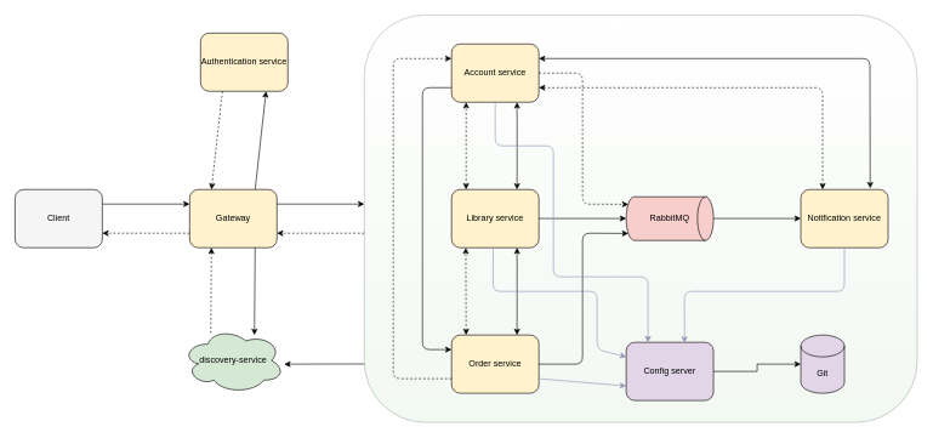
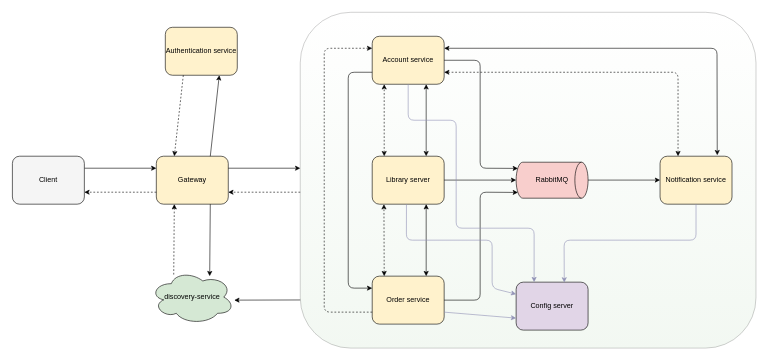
  <mxCell id="0" />
  <mxCell id="1" parent="0" />
  <mxCell id="2" value="" style="rounded=1;whiteSpace=wrap;html=1;fillColor=default;strokeColor=default;opacity=30;perimeterSpacing=0;gradientColor=#D5E8D4;" vertex="1" parent="1"><mxGeometry x="500" y="20" width="760" height="560" as="geometry" /></mxCell>
  <mxCell id="3" value="Gateway" style="rounded=1;whiteSpace=wrap;html=1;fillColor=#fff2cc;strokeColor=default;" parent="1" vertex="1"><mxGeometry x="260" y="260" width="120" height="80" as="geometry" /></mxCell>
  <mxCell id="4" value="Authentication service" style="rounded=1;whiteSpace=wrap;html=1;fillColor=#fff2cc;strokeColor=default;" parent="1" vertex="1"><mxGeometry x="275" y="45" width="120" height="80" as="geometry" /></mxCell>
- <mxCell id="5" value="Library service" style="rounded=1;whiteSpace=wrap;html=1;fillColor=#fff2cc;strokeColor=default;" parent="1" vertex="1"><mxGeometry x="620" y="260" width="120" height="80" as="geometry" /></mxCell>
+ <mxCell id="5" value="Library server" style="rounded=1;whiteSpace=wrap;html=1;fillColor=#fff2cc;strokeColor=default;" parent="1" vertex="1"><mxGeometry x="620" y="260" width="120" height="80" as="geometry" /></mxCell>
  <mxCell id="6" value="Order service" style="rounded=1;whiteSpace=wrap;html=1;fillColor=#fff2cc;strokeColor=default;" parent="1" vertex="1"><mxGeometry x="620" y="460" width="120" height="80" as="geometry" /></mxCell>
  <mxCell id="7" value="RabbitMQ" style="strokeWidth=1;html=1;shape=mxgraph.flowchart.direct_data;whiteSpace=wrap;fillColor=#f8cecc;strokeColor=default;" parent="1" vertex="1"><mxGeometry x="860" y="270" width="120" height="60" as="geometry" /></mxCell>
  <mxCell id="8" value="Notification service" style="rounded=1;whiteSpace=wrap;html=1;fillColor=#fff2cc;strokeColor=default;" parent="1" vertex="1"><mxGeometry x="1100" y="260" width="120" height="80" as="geometry" /></mxCell>
  <mxCell id="9" value="" style="endArrow=classic;html=1;rounded=0;entryX=0.75;entryY=1;entryDx=0;entryDy=0;" parent="1" target="4" edge="1"><mxGeometry width="50" height="50" relative="1" as="geometry"><mxPoint x="350" y="260" as="sourcePoint" /><mxPoint x="350" y="150" as="targetPoint" /></mxGeometry></mxCell>
  <mxCell id="10" value="" style="endArrow=classic;html=1;rounded=0;dashed=1;exitX=0.25;exitY=1;exitDx=0;exitDy=0;" parent="1" source="4" edge="1"><mxGeometry width="50" height="50" relative="1" as="geometry"><mxPoint x="290" y="150" as="sourcePoint" /><mxPoint x="290" y="260" as="targetPoint" /></mxGeometry></mxCell>
  <mxCell id="11" value="" style="endArrow=classic;html=1;rounded=0;entryX=0;entryY=0.25;entryDx=0;entryDy=0;" parent="1" edge="1"><mxGeometry width="50" height="50" relative="1" as="geometry"><mxPoint x="380" y="280" as="sourcePoint" /><mxPoint x="500" y="280" as="targetPoint" /></mxGeometry></mxCell>
  <mxCell id="12" value="" style="endArrow=classic;html=1;rounded=0;exitX=0.003;exitY=0.764;exitDx=0;exitDy=0;exitPerimeter=0;dashed=1;entryX=1;entryY=0.75;entryDx=0;entryDy=0;" parent="1" target="3" edge="1"><mxGeometry width="50" height="50" relative="1" as="geometry"><mxPoint x="500" y="320" as="sourcePoint" /><mxPoint x="430" y="320" as="targetPoint" /></mxGeometry></mxCell>
  <mxCell id="13" value="" style="endArrow=classic;html=1;rounded=0;entryX=0;entryY=0.25;entryDx=0;entryDy=0;" parent="1" edge="1"><mxGeometry width="50" height="50" relative="1" as="geometry"><mxPoint x="740" y="299.8" as="sourcePoint" /><mxPoint x="860" y="299.8" as="targetPoint" /></mxGeometry></mxCell>
  <mxCell id="14" value="" style="endArrow=classic;html=1;rounded=0;entryX=0;entryY=0.25;entryDx=0;entryDy=0;" parent="1" edge="1"><mxGeometry width="50" height="50" relative="1" as="geometry"><mxPoint x="980" y="299.8" as="sourcePoint" /><mxPoint x="1100" y="299.8" as="targetPoint" /></mxGeometry></mxCell>
  <mxCell id="15" value="" style="endArrow=classic;html=1;rounded=0;entryX=0.75;entryY=0;entryDx=0;entryDy=0;exitX=0.75;exitY=1;exitDx=0;exitDy=0;startArrow=classic;startFill=1;" parent="1" edge="1"><mxGeometry width="50" height="50" relative="1" as="geometry"><mxPoint x="710" y="340" as="sourcePoint" /><mxPoint x="710" y="460" as="targetPoint" /></mxGeometry></mxCell>
  <mxCell id="16" value="" style="endArrow=classic;html=1;rounded=0;exitX=0.25;exitY=0;exitDx=0;exitDy=0;dashed=1;entryX=0.163;entryY=1.001;entryDx=0;entryDy=0;entryPerimeter=0;startArrow=classic;startFill=1;" parent="1" target="5" edge="1"><mxGeometry width="50" height="50" relative="1" as="geometry"><mxPoint x="640" y="460" as="sourcePoint" /><mxPoint x="640" y="340" as="targetPoint" /></mxGeometry></mxCell>
  <mxCell id="17" value="" style="endArrow=classic;html=1;rounded=0;entryX=0;entryY=0.25;entryDx=0;entryDy=0;" parent="1" edge="1"><mxGeometry width="50" height="50" relative="1" as="geometry"><mxPoint x="140" y="280" as="sourcePoint" /><mxPoint x="260" y="280" as="targetPoint" /></mxGeometry></mxCell>
  <mxCell id="18" value="" style="endArrow=classic;html=1;rounded=0;exitX=0.003;exitY=0.764;exitDx=0;exitDy=0;exitPerimeter=0;dashed=1;entryX=1;entryY=0.75;entryDx=0;entryDy=0;" parent="1" edge="1"><mxGeometry width="50" height="50" relative="1" as="geometry"><mxPoint x="260" y="320" as="sourcePoint" /><mxPoint x="140" y="320" as="targetPoint" /></mxGeometry></mxCell>
  <mxCell id="19" value="Account service" style="rounded=1;whiteSpace=wrap;html=1;fillColor=#fff2cc;strokeColor=default;" vertex="1" parent="1"><mxGeometry x="620" y="60" width="120" height="80" as="geometry" /></mxCell>
  <mxCell id="20" value="Client" style="rounded=1;whiteSpace=wrap;html=1;fillColor=#f5f5f5;strokeColor=default;" vertex="1" parent="1"><mxGeometry x="20" y="260" width="120" height="80" as="geometry" /></mxCell>
  <mxCell id="21" value="" style="endArrow=classic;html=1;rounded=0;entryX=0.75;entryY=1;entryDx=0;entryDy=0;exitX=0.75;exitY=0;exitDx=0;exitDy=0;startArrow=classic;startFill=1;" edge="1" parent="1" source="5" target="19"><mxGeometry width="50" height="50" relative="1" as="geometry"><mxPoint x="770" y="310" as="sourcePoint" /><mxPoint x="820" y="260" as="targetPoint" /></mxGeometry></mxCell>
  <mxCell id="22" value="" style="endArrow=classic;html=1;rounded=0;exitX=0.25;exitY=0;exitDx=0;exitDy=0;dashed=1;entryX=0.163;entryY=1.001;entryDx=0;entryDy=0;entryPerimeter=0;startArrow=classic;startFill=1;" edge="1" parent="1"><mxGeometry width="50" height="50" relative="1" as="geometry"><mxPoint x="640" y="260" as="sourcePoint" /><mxPoint x="640" y="140" as="targetPoint" /></mxGeometry></mxCell>
  <mxCell id="23" value="" style="endArrow=classic;html=1;rounded=1;exitX=1;exitY=0.25;exitDx=0;exitDy=0;entryX=0.795;entryY=-0.021;entryDx=0;entryDy=0;entryPerimeter=0;curved=0;startArrow=classic;startFill=1;" edge="1" parent="1" source="19" target="8"><mxGeometry width="50" height="50" relative="1" as="geometry"><mxPoint x="940" y="200" as="sourcePoint" /><mxPoint x="990" y="150" as="targetPoint" /><Array as="points"><mxPoint x="1195" y="80" /></Array></mxGeometry></mxCell>
  <mxCell id="24" value="" style="endArrow=classic;html=1;rounded=1;exitX=0.25;exitY=0;exitDx=0;exitDy=0;entryX=1;entryY=0.75;entryDx=0;entryDy=0;curved=0;startArrow=classic;startFill=1;dashed=1;" edge="1" parent="1" source="8" target="19"><mxGeometry width="50" height="50" relative="1" as="geometry"><mxPoint x="940" y="200" as="sourcePoint" /><mxPoint x="990" y="150" as="targetPoint" /><Array as="points"><mxPoint x="1130" y="120" /></Array></mxGeometry></mxCell>
  <mxCell id="25" value="" style="endArrow=classic;html=1;rounded=1;exitX=0;exitY=0.75;exitDx=0;exitDy=0;entryX=0;entryY=0.25;entryDx=0;entryDy=0;curved=0;" edge="1" parent="1" source="19" target="6"><mxGeometry width="50" height="50" relative="1" as="geometry"><mxPoint x="640" y="250" as="sourcePoint" /><mxPoint x="690" y="200" as="targetPoint" /><Array as="points"><mxPoint x="580" y="120" /><mxPoint x="580" y="480" /></Array></mxGeometry></mxCell>
  <mxCell id="26" value="" style="endArrow=classic;html=1;rounded=1;exitX=0;exitY=0.75;exitDx=0;exitDy=0;entryX=0;entryY=0.25;entryDx=0;entryDy=0;curved=0;dashed=1;" edge="1" parent="1" source="6" target="19"><mxGeometry width="50" height="50" relative="1" as="geometry"><mxPoint x="600" y="360" as="sourcePoint" /><mxPoint x="650" y="310" as="targetPoint" /><Array as="points"><mxPoint x="540" y="520" /><mxPoint x="540" y="80" /></Array></mxGeometry></mxCell>
- <mxCell id="27" value="" style="endArrow=classic;html=1;rounded=1;exitX=1;exitY=0.5;exitDx=0;exitDy=0;entryX=0.025;entryY=0.172;entryDx=0;entryDy=0;entryPerimeter=0;curved=0;dashed=1;" edge="1" parent="1" source="19" target="7"><mxGeometry width="50" height="50" relative="1" as="geometry"><mxPoint x="860" y="240" as="sourcePoint" /><mxPoint x="910" y="190" as="targetPoint" /><Array as="points"><mxPoint x="800" y="100" /><mxPoint x="800" y="280" /></Array></mxGeometry></mxCell>
+ <mxCell id="27" value="" style="endArrow=classic;html=1;rounded=1;exitX=1;exitY=0.5;exitDx=0;exitDy=0;entryX=0.025;entryY=0.172;entryDx=0;entryDy=0;entryPerimeter=0;curved=0;" edge="1" parent="1" source="19" target="7"><mxGeometry width="50" height="50" relative="1" as="geometry"><mxPoint x="860" y="240" as="sourcePoint" /><mxPoint x="910" y="190" as="targetPoint" /><Array as="points"><mxPoint x="800" y="100" /><mxPoint x="800" y="280" /></Array></mxGeometry></mxCell>
  <mxCell id="28" value="" style="endArrow=classic;html=1;rounded=1;exitX=1;exitY=0.5;exitDx=0;exitDy=0;entryX=0.025;entryY=0.84;entryDx=0;entryDy=0;entryPerimeter=0;curved=0;" edge="1" parent="1" source="6" target="7"><mxGeometry width="50" height="50" relative="1" as="geometry"><mxPoint x="770" y="330" as="sourcePoint" /><mxPoint x="820" y="280" as="targetPoint" /><Array as="points"><mxPoint x="800" y="500" /><mxPoint x="800" y="320" /></Array></mxGeometry></mxCell>
  <mxCell id="29" value="discovery-service" style="ellipse;shape=cloud;whiteSpace=wrap;html=1;fillColor=#d5e8d4;strokeColor=default;" vertex="1" parent="1"><mxGeometry x="250" y="450" width="140" height="90" as="geometry" /></mxCell>
  <mxCell id="30" value="" style="endArrow=none;html=1;rounded=0;entryX=0.75;entryY=1;entryDx=0;entryDy=0;startArrow=classic;startFill=1;endFill=0;" edge="1" parent="1" target="3"><mxGeometry width="50" height="50" relative="1" as="geometry"><mxPoint x="349" y="460" as="sourcePoint" /><mxPoint x="370" y="340" as="targetPoint" /></mxGeometry></mxCell>
  <mxCell id="31" value="" style="endArrow=none;html=1;rounded=0;dashed=1;exitX=0.25;exitY=1;exitDx=0;exitDy=0;startArrow=classic;startFill=1;endFill=0;" edge="1" parent="1"><mxGeometry width="50" height="50" relative="1" as="geometry"><mxPoint x="290" y="340" as="sourcePoint" /><mxPoint x="289" y="460" as="targetPoint" /></mxGeometry></mxCell>
  <mxCell id="32" value="" style="endArrow=none;html=1;rounded=0;entryX=0;entryY=0.807;entryDx=0;entryDy=0;entryPerimeter=0;startArrow=classic;startFill=1;endFill=0;" edge="1" parent="1"><mxGeometry width="50" height="50" relative="1" as="geometry"><mxPoint x="390" y="500" as="sourcePoint" /><mxPoint x="500" y="499.71" as="targetPoint" /></mxGeometry></mxCell>
  <mxCell id="33" value="Config server" style="rounded=1;whiteSpace=wrap;html=1;fillColor=#E1D5E7;strokeColor=default;" vertex="1" parent="1"><mxGeometry x="860" y="470" width="120" height="80" as="geometry" /></mxCell>
- <mxCell id="34" value="Git" style="shape=cylinder3;whiteSpace=wrap;html=1;boundedLbl=1;backgroundOutline=1;size=15;fillColor=#e1d5e7;strokeColor=default;" vertex="1" parent="1"><mxGeometry x="1100" y="460" width="60" height="80" as="geometry" /></mxCell>
- <mxCell id="35" style="edgeStyle=orthogonalEdgeStyle;rounded=0;orthogonalLoop=1;jettySize=auto;html=1;entryX=0;entryY=0.5;entryDx=0;entryDy=0;entryPerimeter=0;" edge="1" parent="1" source="33" target="34"><mxGeometry relative="1" as="geometry" /></mxCell>
  <mxCell id="36" value="" style="endArrow=none;html=1;rounded=1;exitX=0.669;exitY=0.007;exitDx=0;exitDy=0;exitPerimeter=0;entryX=0.5;entryY=1;entryDx=0;entryDy=0;curved=0;strokeColor=#9191B5;startArrow=classic;startFill=1;endFill=0;" edge="1" parent="1" source="33" target="8"><mxGeometry width="50" height="50" relative="1" as="geometry"><mxPoint x="920" y="340" as="sourcePoint" /><mxPoint x="970" y="290" as="targetPoint" /><Array as="points"><mxPoint x="940" y="400" /><mxPoint x="1160" y="400" /></Array></mxGeometry></mxCell>
  <mxCell id="37" value="" style="endArrow=none;html=1;rounded=1;exitX=0.25;exitY=0;exitDx=0;exitDy=0;entryX=0.5;entryY=1;entryDx=0;entryDy=0;curved=0;strokeColor=#9191B5;startArrow=classic;startFill=1;endFill=0;" edge="1" parent="1" source="33" target="19"><mxGeometry width="50" height="50" relative="1" as="geometry"><mxPoint x="800" y="320" as="sourcePoint" /><mxPoint x="850" y="270" as="targetPoint" /><Array as="points"><mxPoint x="890" y="380" /><mxPoint x="760" y="380" /><mxPoint x="760" y="200" /><mxPoint x="680" y="200" /></Array></mxGeometry></mxCell>
  <mxCell id="38" value="" style="endArrow=classic;html=1;rounded=0;exitX=1;exitY=0.75;exitDx=0;exitDy=0;entryX=0;entryY=0.75;entryDx=0;entryDy=0;strokeColor=#9191B5;" edge="1" parent="1" source="6" target="33"><mxGeometry width="50" height="50" relative="1" as="geometry"><mxPoint x="800" y="320" as="sourcePoint" /><mxPoint x="850" y="270" as="targetPoint" /></mxGeometry></mxCell>
  <mxCell id="39" value="" style="endArrow=classic;html=1;rounded=1;exitX=0.476;exitY=0.999;exitDx=0;exitDy=0;exitPerimeter=0;entryX=0;entryY=0.25;entryDx=0;entryDy=0;curved=0;strokeColor=#9191B5;" edge="1" parent="1" source="5" target="33"><mxGeometry width="50" height="50" relative="1" as="geometry"><mxPoint x="800" y="320" as="sourcePoint" /><mxPoint x="850" y="270" as="targetPoint" /><Array as="points"><mxPoint x="677" y="400" /><mxPoint x="820" y="400" /><mxPoint x="820" y="480" /></Array></mxGeometry></mxCell>
